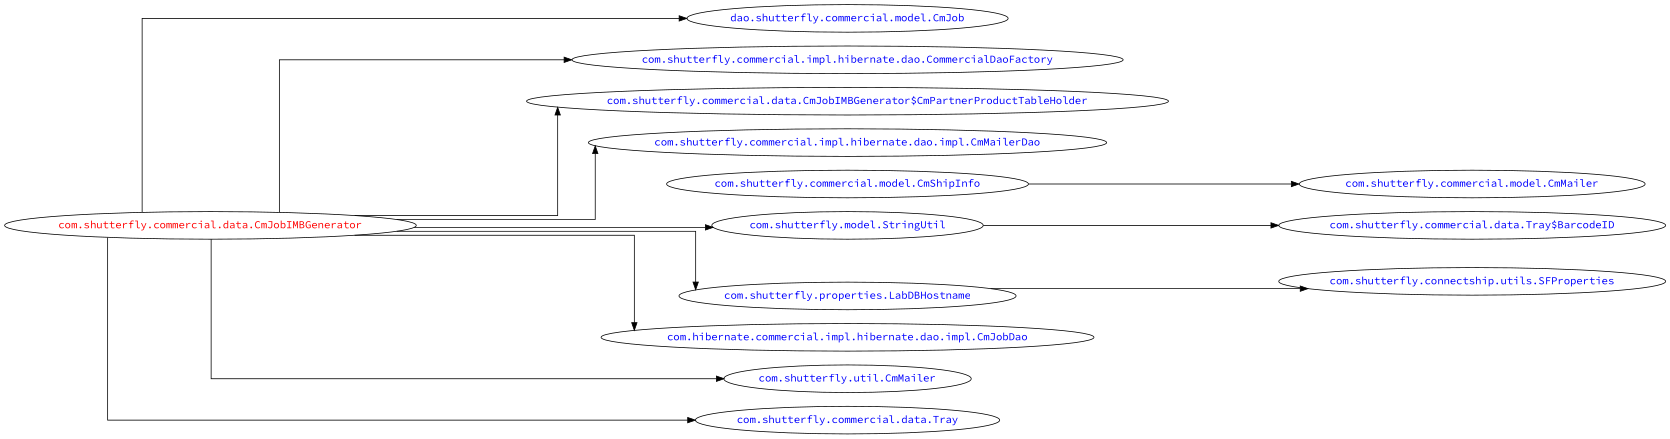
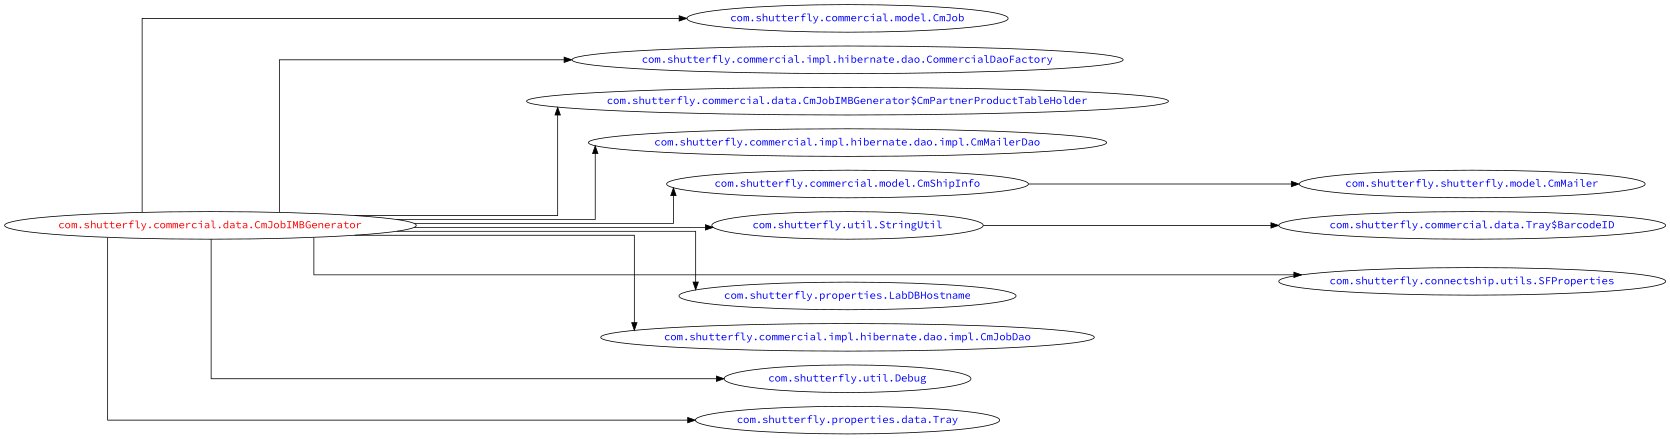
  digraph {
    concentrate=true
    fontname="Source Code Pro"
    rankdir=LR
    ranksep=2.0
    splines=ortho
    node [fontcolor=blue fontname="Source Code Pro"]
    edge [fontname="Source Code Pro"]
    "com.shutterfly.commercial.data.CmJobIMBGenerator" [fontcolor=red]
-   "com.shutterfly.commercial.model.CmJob" [label="dao.shutterfly.commercial.model.CmJob"]
+   "com.shutterfly.commercial.model.CmJob"
    "com.shutterfly.commercial.impl.hibernate.dao.CommercialDaoFactory"
    "com.shutterfly.commercial.data.CmJobIMBGenerator$CmPartnerProductTableHolder"
    "com.shutterfly.commercial.impl.hibernate.dao.impl.CmMailerDao"
    "com.shutterfly.commercial.model.CmShipInfo"
-   "com.shutterfly.util.StringUtil" [label="com.shutterfly.model.StringUtil"]
+   "com.shutterfly.util.StringUtil"
    "com.shutterfly.connectship.utils.SFProperties"
    "com.shutterfly.properties.LabDBHostname"
-   "com.shutterfly.commercial.impl.hibernate.dao.impl.CmJobDao" [label="com.hibernate.commercial.impl.hibernate.dao.impl.CmJobDao"]
-   "com.shutterfly.util.Debug" [label="com.shutterfly.util.CmMailer"]
-   "com.shutterfly.commercial.data.Tray"
-   "com.shutterfly.commercial.model.CmMailer"
+   "com.shutterfly.commercial.impl.hibernate.dao.impl.CmJobDao"
+   "com.shutterfly.util.Debug"
+   "com.shutterfly.commercial.data.Tray" [label="com.shutterfly.properties.data.Tray"]
+   "com.shutterfly.commercial.model.CmMailer" [label="com.shutterfly.shutterfly.model.CmMailer"]
    "com.shutterfly.commercial.data.Tray$BarcodeID"
    "com.shutterfly.commercial.data.CmJobIMBGenerator" -> "com.shutterfly.commercial.model.CmJob"
    "com.shutterfly.commercial.data.CmJobIMBGenerator" -> "com.shutterfly.commercial.impl.hibernate.dao.CommercialDaoFactory"
    "com.shutterfly.commercial.data.CmJobIMBGenerator" -> "com.shutterfly.commercial.data.CmJobIMBGenerator$CmPartnerProductTableHolder"
    "com.shutterfly.commercial.data.CmJobIMBGenerator" -> "com.shutterfly.commercial.impl.hibernate.dao.impl.CmMailerDao"
+   "com.shutterfly.commercial.data.CmJobIMBGenerator" -> "com.shutterfly.commercial.model.CmShipInfo"
    "com.shutterfly.commercial.data.CmJobIMBGenerator" -> "com.shutterfly.util.StringUtil"
-   "com.shutterfly.properties.LabDBHostname" -> "com.shutterfly.connectship.utils.SFProperties"
+   "com.shutterfly.commercial.data.CmJobIMBGenerator" -> "com.shutterfly.connectship.utils.SFProperties"
    "com.shutterfly.commercial.data.CmJobIMBGenerator" -> "com.shutterfly.properties.LabDBHostname"
    "com.shutterfly.commercial.data.CmJobIMBGenerator" -> "com.shutterfly.commercial.impl.hibernate.dao.impl.CmJobDao"
    "com.shutterfly.commercial.data.CmJobIMBGenerator" -> "com.shutterfly.util.Debug"
    "com.shutterfly.commercial.data.CmJobIMBGenerator" -> "com.shutterfly.commercial.data.Tray"
    "com.shutterfly.commercial.model.CmShipInfo" -> "com.shutterfly.commercial.model.CmMailer"
    "com.shutterfly.util.StringUtil" -> "com.shutterfly.commercial.data.Tray$BarcodeID"
  }
